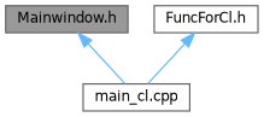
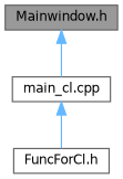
  digraph {
    node [color=grey40 fillcolor=white fontname=Helvetica fontsize=10 shape=box style=filled]
    edge [color=steelblue1 dir=back fontname=Helvetica fontsize=10 labelfontname=Helvetica labelfontsize=10 style=solid]
    n1 [color=gray40 fillcolor=grey60 fontcolor=black height=0.2 label="Mainwindow.h" width=0.4]
    n2 [height=0.2 label="main_cl.cpp" width=0.4]
    n3 [height=0.2 label="FuncForCl.h" width=0.4]
    n1 -> n2
-   n3 -> n2
+   n2 -> n3
  }
